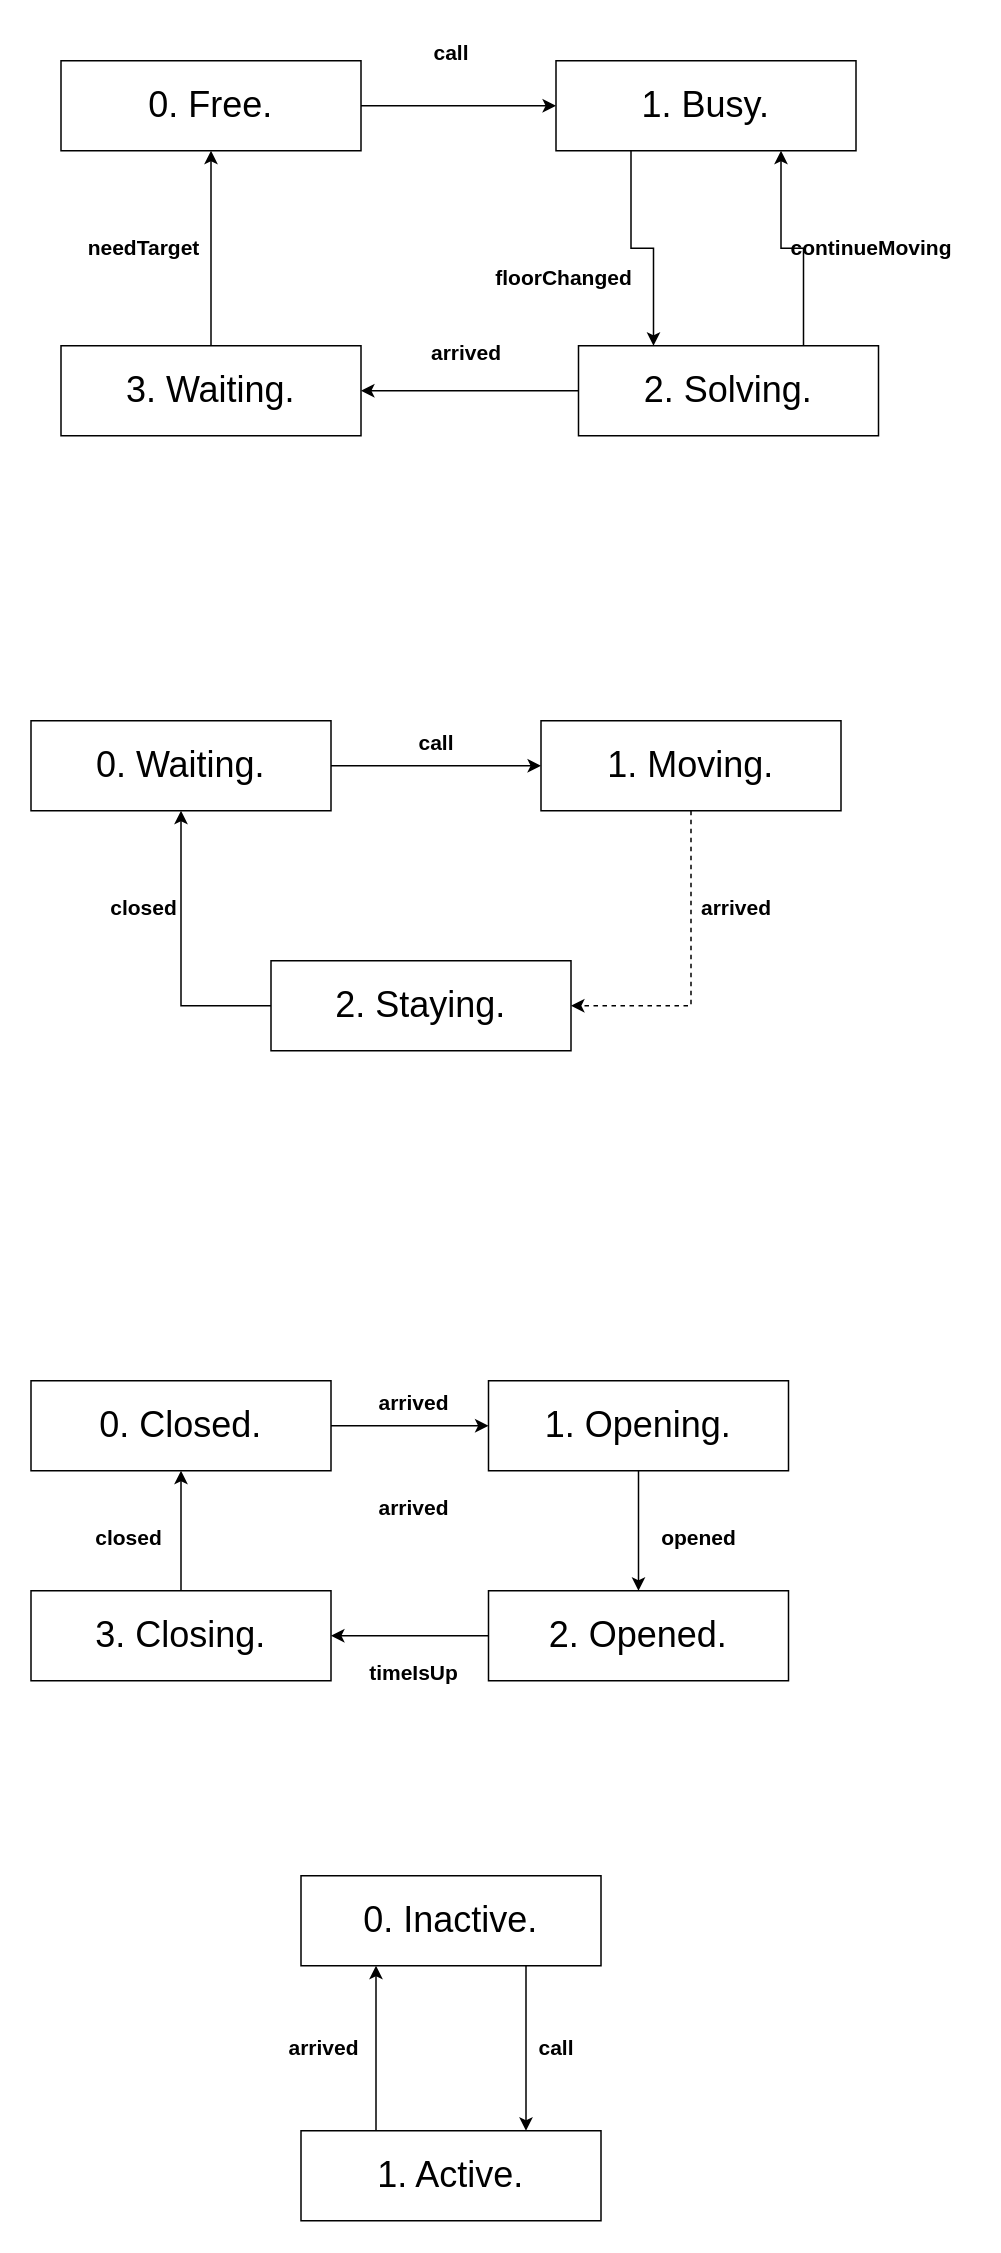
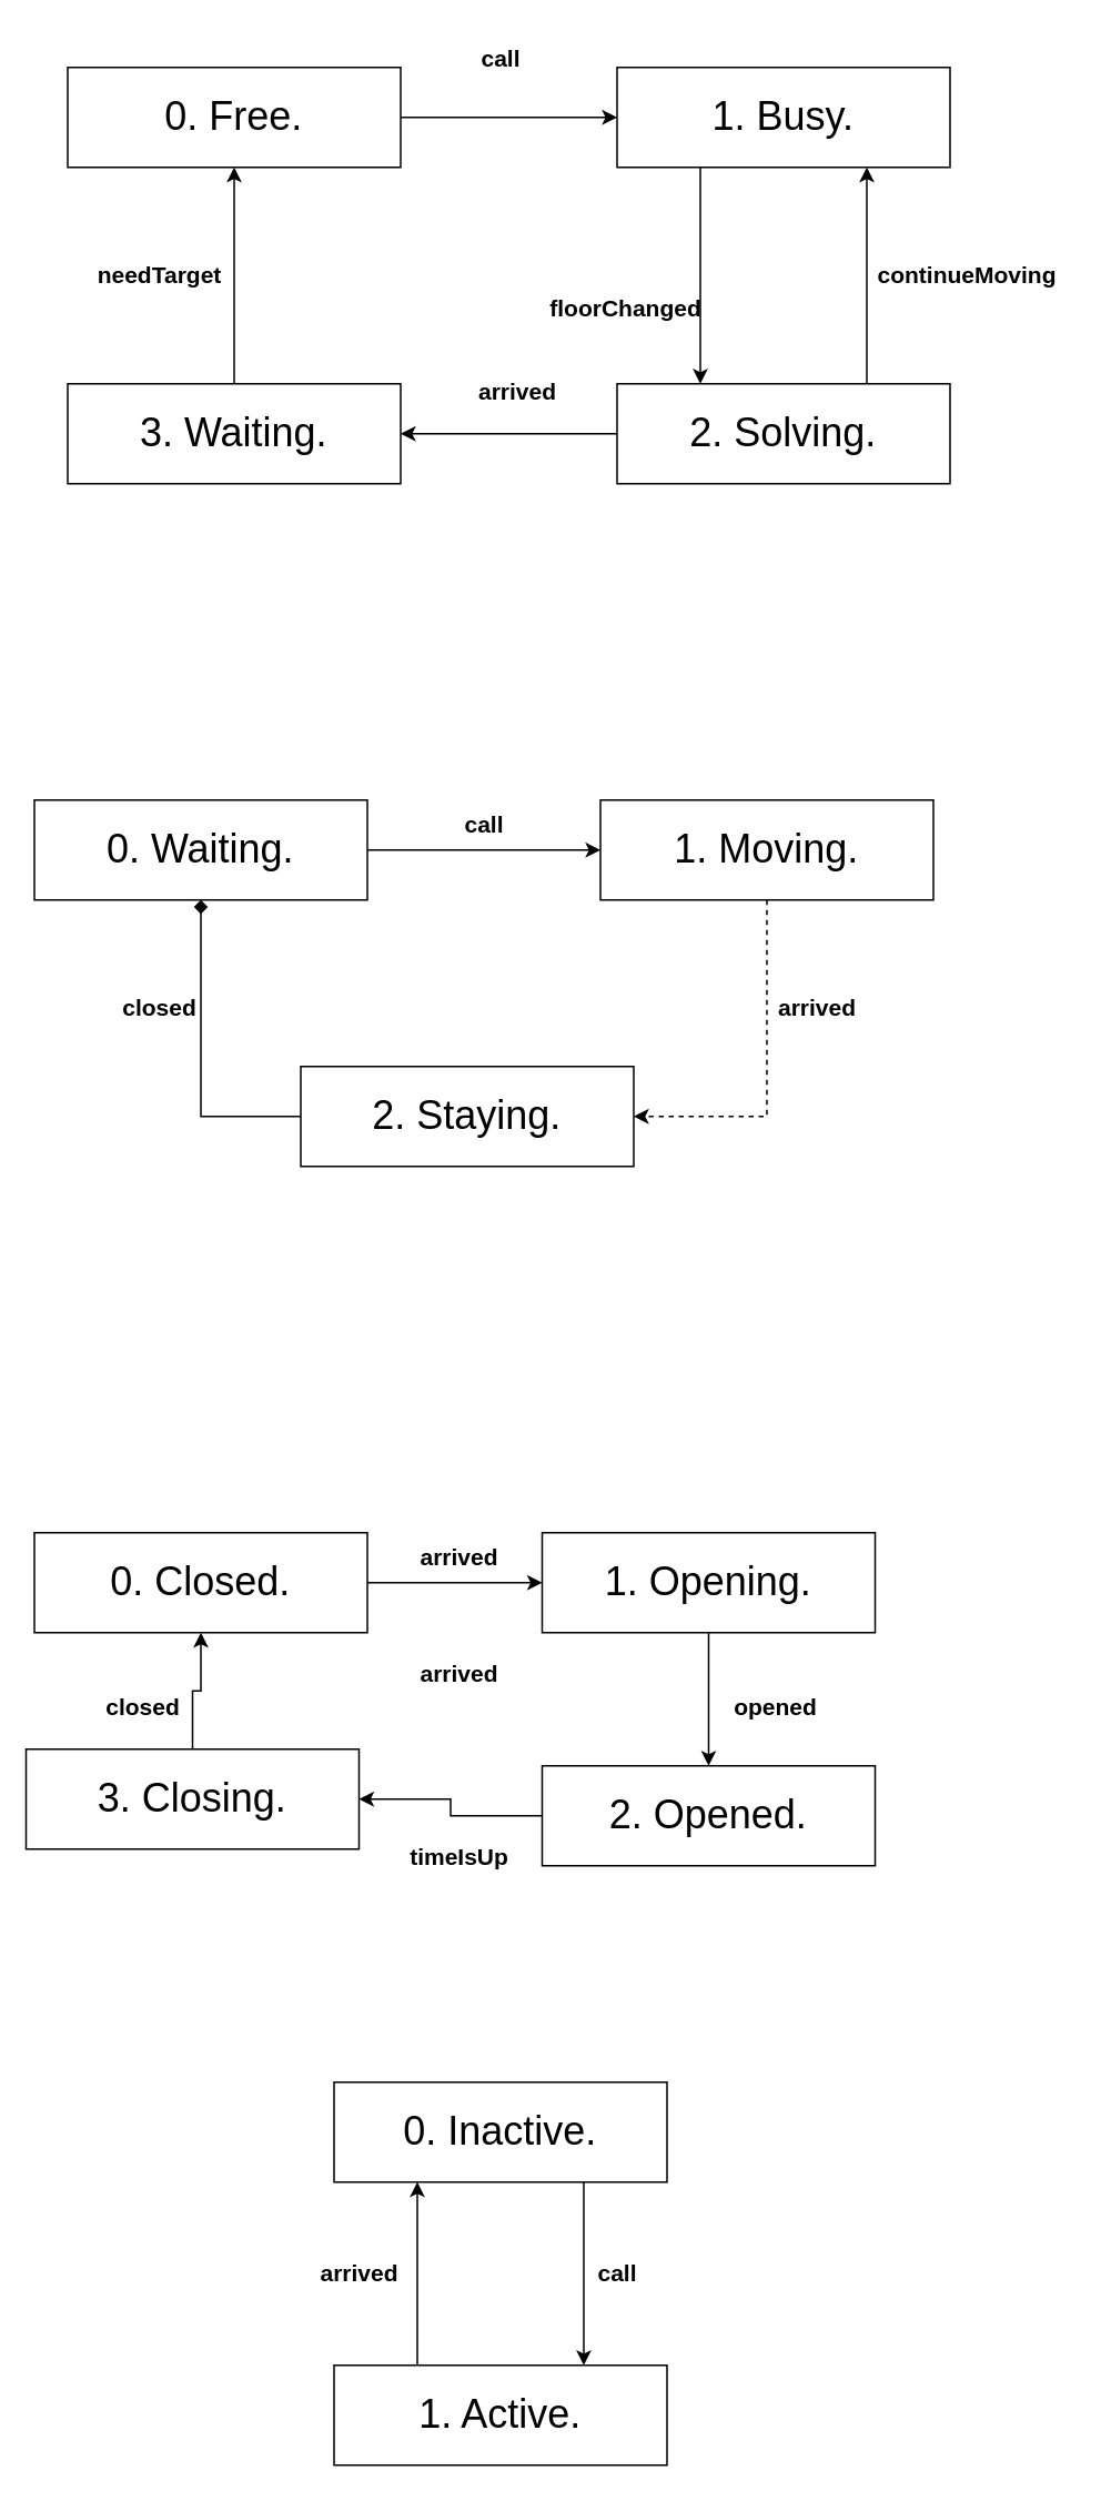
  <mxCell id="0" />
  <mxCell id="1" parent="0" />
  <mxCell id="2" style="edgeStyle=orthogonalEdgeStyle;rounded=0;orthogonalLoop=1;jettySize=auto;html=1;exitX=0.75;exitY=1;exitDx=0;exitDy=0;entryX=0.75;entryY=0;entryDx=0;entryDy=0;" parent="1" source="3" target="5" edge="1"><mxGeometry relative="1" as="geometry" /></mxCell>
  <mxCell id="3" value="&lt;font style=&quot;font-size: 24px;&quot;&gt;0. Inactive.&lt;/font&gt;" style="html=1;whiteSpace=wrap;" parent="1" vertex="1"><mxGeometry x="200" y="1250" width="200" height="60" as="geometry" /></mxCell>
  <mxCell id="4" style="edgeStyle=orthogonalEdgeStyle;rounded=0;orthogonalLoop=1;jettySize=auto;html=1;exitX=0.25;exitY=0;exitDx=0;exitDy=0;entryX=0.25;entryY=1;entryDx=0;entryDy=0;" parent="1" source="5" target="3" edge="1"><mxGeometry relative="1" as="geometry" /></mxCell>
  <mxCell id="5" value="&lt;font style=&quot;font-size: 24px;&quot;&gt;1. Active.&lt;/font&gt;" style="html=1;whiteSpace=wrap;" parent="1" vertex="1"><mxGeometry x="200" y="1420" width="200" height="60" as="geometry" /></mxCell>
  <mxCell id="6" value="&lt;font style=&quot;font-size: 14px;&quot;&gt;&lt;b&gt;call&lt;/b&gt;&lt;/font&gt;" style="text;html=1;align=center;verticalAlign=middle;resizable=0;points=[];autosize=1;strokeColor=none;fillColor=none;" parent="1" vertex="1"><mxGeometry x="345" y="1350" width="50" height="30" as="geometry" /></mxCell>
  <mxCell id="7" value="&lt;font style=&quot;font-size: 14px;&quot;&gt;&lt;b&gt;arrived&lt;br&gt;&lt;/b&gt;&lt;/font&gt;" style="text;html=1;align=center;verticalAlign=middle;resizable=0;points=[];autosize=1;strokeColor=none;fillColor=none;" parent="1" vertex="1"><mxGeometry x="180" y="1350" width="70" height="30" as="geometry" /></mxCell>
  <mxCell id="8" style="edgeStyle=orthogonalEdgeStyle;rounded=0;orthogonalLoop=1;jettySize=auto;html=1;exitX=1;exitY=0.5;exitDx=0;exitDy=0;entryX=0;entryY=0.5;entryDx=0;entryDy=0;" parent="1" source="9" target="11" edge="1"><mxGeometry relative="1" as="geometry" /></mxCell>
  <mxCell id="9" value="&lt;font style=&quot;font-size: 24px;&quot;&gt;0. Closed.&lt;/font&gt;" style="html=1;whiteSpace=wrap;" parent="1" vertex="1"><mxGeometry x="20" y="920" width="200" height="60" as="geometry" /></mxCell>
  <mxCell id="10" style="edgeStyle=orthogonalEdgeStyle;rounded=0;orthogonalLoop=1;jettySize=auto;html=1;exitX=0.5;exitY=1;exitDx=0;exitDy=0;entryX=0.5;entryY=0;entryDx=0;entryDy=0;" parent="1" source="11" target="15" edge="1"><mxGeometry relative="1" as="geometry" /></mxCell>
  <mxCell id="11" value="&lt;font style=&quot;font-size: 24px;&quot;&gt;1. Opening.&lt;/font&gt;" style="html=1;whiteSpace=wrap;" parent="1" vertex="1"><mxGeometry x="325" y="920" width="200" height="60" as="geometry" /></mxCell>
  <mxCell id="12" style="edgeStyle=orthogonalEdgeStyle;rounded=0;orthogonalLoop=1;jettySize=auto;html=1;exitX=0.5;exitY=0;exitDx=0;exitDy=0;entryX=0.5;entryY=1;entryDx=0;entryDy=0;" parent="1" source="13" target="9" edge="1"><mxGeometry relative="1" as="geometry" /></mxCell>
- <mxCell id="13" value="&lt;font style=&quot;font-size: 24px;&quot;&gt;3. Closing.&lt;/font&gt;" style="html=1;whiteSpace=wrap;" parent="1" vertex="1"><mxGeometry x="20" y="1060" width="200" height="60" as="geometry" /></mxCell>
+ <mxCell id="13" value="&lt;font style=&quot;font-size: 24px;&quot;&gt;3. Closing.&lt;/font&gt;" style="html=1;whiteSpace=wrap;" parent="1" vertex="1"><mxGeometry x="15" y="1050" width="200" height="60" as="geometry" /></mxCell>
  <mxCell id="14" style="edgeStyle=orthogonalEdgeStyle;rounded=0;orthogonalLoop=1;jettySize=auto;html=1;exitX=0;exitY=0.5;exitDx=0;exitDy=0;entryX=1;entryY=0.5;entryDx=0;entryDy=0;" parent="1" source="15" target="13" edge="1"><mxGeometry relative="1" as="geometry" /></mxCell>
  <mxCell id="15" value="&lt;font style=&quot;font-size: 24px;&quot;&gt;2. Opened.&lt;/font&gt;" style="html=1;whiteSpace=wrap;" parent="1" vertex="1"><mxGeometry x="325" y="1060" width="200" height="60" as="geometry" /></mxCell>
  <mxCell id="16" value="&lt;font style=&quot;font-size: 14px;&quot;&gt;&lt;b&gt;arrived&lt;br&gt;&lt;/b&gt;&lt;/font&gt;" style="text;html=1;align=center;verticalAlign=middle;resizable=0;points=[];autosize=1;strokeColor=none;fillColor=none;" parent="1" vertex="1"><mxGeometry x="240" y="920" width="70" height="30" as="geometry" /></mxCell>
  <mxCell id="17" value="&lt;font style=&quot;font-size: 14px;&quot;&gt;&lt;b&gt;arrived&lt;br&gt;&lt;/b&gt;&lt;/font&gt;" style="text;html=1;align=center;verticalAlign=middle;resizable=0;points=[];autosize=1;strokeColor=none;fillColor=none;" parent="1" vertex="1"><mxGeometry x="240" y="990" width="70" height="30" as="geometry" /></mxCell>
  <mxCell id="18" value="&lt;font style=&quot;font-size: 14px;&quot;&gt;&lt;b&gt;opened&lt;br&gt;&lt;/b&gt;&lt;/font&gt;" style="text;html=1;align=center;verticalAlign=middle;resizable=0;points=[];autosize=1;strokeColor=none;fillColor=none;" parent="1" vertex="1"><mxGeometry x="430" y="1010" width="70" height="30" as="geometry" /></mxCell>
  <mxCell id="19" value="&lt;font style=&quot;font-size: 14px;&quot;&gt;&lt;b&gt;timeIsUp&lt;br&gt;&lt;/b&gt;&lt;/font&gt;" style="text;html=1;align=center;verticalAlign=middle;resizable=0;points=[];autosize=1;strokeColor=none;fillColor=none;" parent="1" vertex="1"><mxGeometry x="235" y="1100" width="80" height="30" as="geometry" /></mxCell>
  <mxCell id="20" value="&lt;font style=&quot;font-size: 14px;&quot;&gt;&lt;b&gt;closed&lt;br&gt;&lt;/b&gt;&lt;/font&gt;" style="text;html=1;align=center;verticalAlign=middle;resizable=0;points=[];autosize=1;strokeColor=none;fillColor=none;" parent="1" vertex="1"><mxGeometry x="50" y="1010" width="70" height="30" as="geometry" /></mxCell>
  <mxCell id="21" style="edgeStyle=orthogonalEdgeStyle;rounded=0;orthogonalLoop=1;jettySize=auto;html=1;exitX=1;exitY=0.5;exitDx=0;exitDy=0;entryX=0;entryY=0.5;entryDx=0;entryDy=0;" parent="1" source="22" target="24" edge="1"><mxGeometry relative="1" as="geometry" /></mxCell>
  <mxCell id="22" value="&lt;font style=&quot;font-size: 24px;&quot;&gt;0. Waiting.&lt;/font&gt;" style="html=1;whiteSpace=wrap;" parent="1" vertex="1"><mxGeometry x="20" y="480" width="200" height="60" as="geometry" /></mxCell>
  <mxCell id="23" style="edgeStyle=orthogonalEdgeStyle;rounded=0;orthogonalLoop=1;jettySize=auto;html=1;exitX=0.5;exitY=1;exitDx=0;exitDy=0;entryX=1;entryY=0.5;entryDx=0;entryDy=0;dashed=1;" parent="1" source="24" target="26" edge="1"><mxGeometry relative="1" as="geometry" /></mxCell>
  <mxCell id="24" value="&lt;font style=&quot;font-size: 24px;&quot;&gt;1. Moving.&lt;/font&gt;" style="html=1;whiteSpace=wrap;" parent="1" vertex="1"><mxGeometry x="360" y="480" width="200" height="60" as="geometry" /></mxCell>
- <mxCell id="25" style="edgeStyle=orthogonalEdgeStyle;rounded=0;orthogonalLoop=1;jettySize=auto;html=1;exitX=0;exitY=0.5;exitDx=0;exitDy=0;entryX=0.5;entryY=1;entryDx=0;entryDy=0;" parent="1" source="26" target="22" edge="1"><mxGeometry relative="1" as="geometry" /></mxCell>
+ <mxCell id="25" style="edgeStyle=orthogonalEdgeStyle;rounded=0;orthogonalLoop=1;jettySize=auto;html=1;exitX=0;exitY=0.5;exitDx=0;exitDy=0;entryX=0.5;entryY=1;entryDx=0;entryDy=0;endArrow=diamond;" parent="1" source="26" target="22" edge="1"><mxGeometry relative="1" as="geometry" /></mxCell>
  <mxCell id="26" value="&lt;font style=&quot;font-size: 24px;&quot;&gt;2. Staying.&lt;/font&gt;" style="html=1;whiteSpace=wrap;" parent="1" vertex="1"><mxGeometry x="180" y="640" width="200" height="60" as="geometry" /></mxCell>
  <mxCell id="27" value="&lt;font style=&quot;font-size: 14px;&quot;&gt;&lt;b&gt;call&lt;/b&gt;&lt;/font&gt;" style="text;html=1;align=center;verticalAlign=middle;resizable=0;points=[];autosize=1;strokeColor=none;fillColor=none;" parent="1" vertex="1"><mxGeometry x="265" y="480" width="50" height="30" as="geometry" /></mxCell>
  <mxCell id="28" value="&lt;font style=&quot;font-size: 14px;&quot;&gt;&lt;b&gt;arrived&lt;br&gt;&lt;/b&gt;&lt;/font&gt;" style="text;html=1;align=center;verticalAlign=middle;resizable=0;points=[];autosize=1;strokeColor=none;fillColor=none;" parent="1" vertex="1"><mxGeometry x="455" y="590" width="70" height="30" as="geometry" /></mxCell>
  <mxCell id="29" value="&lt;font style=&quot;font-size: 14px;&quot;&gt;&lt;b&gt;closed&lt;br&gt;&lt;/b&gt;&lt;/font&gt;" style="text;html=1;align=center;verticalAlign=middle;resizable=0;points=[];autosize=1;strokeColor=none;fillColor=none;" parent="1" vertex="1"><mxGeometry x="60" y="590" width="70" height="30" as="geometry" /></mxCell>
  <mxCell id="30" style="edgeStyle=orthogonalEdgeStyle;rounded=0;orthogonalLoop=1;jettySize=auto;html=1;exitX=1;exitY=0.5;exitDx=0;exitDy=0;entryX=0;entryY=0.5;entryDx=0;entryDy=0;" parent="1" source="31" target="33" edge="1"><mxGeometry relative="1" as="geometry" /></mxCell>
  <mxCell id="31" value="&lt;font style=&quot;font-size: 24px;&quot;&gt;0. Free.&lt;/font&gt;" style="html=1;whiteSpace=wrap;" parent="1" vertex="1"><mxGeometry x="40" y="40" width="200" height="60" as="geometry" /></mxCell>
  <mxCell id="32" style="edgeStyle=orthogonalEdgeStyle;rounded=0;orthogonalLoop=1;jettySize=auto;html=1;exitX=0.25;exitY=1;exitDx=0;exitDy=0;entryX=0.25;entryY=0;entryDx=0;entryDy=0;" parent="1" source="33" target="38" edge="1"><mxGeometry relative="1" as="geometry" /></mxCell>
  <mxCell id="33" value="&lt;font style=&quot;font-size: 24px;&quot;&gt;1. Busy.&lt;/font&gt;" style="html=1;whiteSpace=wrap;" parent="1" vertex="1"><mxGeometry x="370" y="40" width="200" height="60" as="geometry" /></mxCell>
  <mxCell id="34" value="&lt;font style=&quot;font-size: 14px;&quot;&gt;&lt;b&gt;call&lt;/b&gt;&lt;/font&gt;" style="text;html=1;align=center;verticalAlign=middle;resizable=0;points=[];autosize=1;strokeColor=none;fillColor=none;" parent="1" vertex="1"><mxGeometry x="275" y="20" width="50" height="30" as="geometry" /></mxCell>
  <mxCell id="35" value="&lt;font style=&quot;font-size: 14px;&quot;&gt;&lt;b&gt;needTarget&lt;br&gt;&lt;/b&gt;&lt;/font&gt;" style="text;html=1;align=center;verticalAlign=middle;resizable=0;points=[];autosize=1;strokeColor=none;fillColor=none;" parent="1" vertex="1"><mxGeometry x="45" y="150" width="100" height="30" as="geometry" /></mxCell>
  <mxCell id="36" style="edgeStyle=orthogonalEdgeStyle;rounded=0;orthogonalLoop=1;jettySize=auto;html=1;exitX=0;exitY=0.5;exitDx=0;exitDy=0;entryX=1;entryY=0.5;entryDx=0;entryDy=0;" parent="1" source="38" target="40" edge="1"><mxGeometry relative="1" as="geometry" /></mxCell>
  <mxCell id="37" style="edgeStyle=orthogonalEdgeStyle;rounded=0;orthogonalLoop=1;jettySize=auto;html=1;exitX=0.75;exitY=0;exitDx=0;exitDy=0;entryX=0.75;entryY=1;entryDx=0;entryDy=0;" parent="1" source="38" target="33" edge="1"><mxGeometry relative="1" as="geometry" /></mxCell>
- <mxCell id="38" value="&lt;font style=&quot;font-size: 24px;&quot;&gt;2. Solving.&lt;/font&gt;" style="html=1;whiteSpace=wrap;" parent="1" vertex="1"><mxGeometry x="385" y="230" width="200" height="60" as="geometry" /></mxCell>
+ <mxCell id="38" value="&lt;font style=&quot;font-size: 24px;&quot;&gt;2. Solving.&lt;/font&gt;" style="html=1;whiteSpace=wrap;" parent="1" vertex="1"><mxGeometry x="370" y="230" width="200" height="60" as="geometry" /></mxCell>
  <mxCell id="39" style="edgeStyle=orthogonalEdgeStyle;rounded=0;orthogonalLoop=1;jettySize=auto;html=1;exitX=0.5;exitY=0;exitDx=0;exitDy=0;entryX=0.5;entryY=1;entryDx=0;entryDy=0;" parent="1" source="40" target="31" edge="1"><mxGeometry relative="1" as="geometry" /></mxCell>
  <mxCell id="40" value="&lt;font style=&quot;font-size: 24px;&quot;&gt;3. Waiting.&lt;/font&gt;" style="html=1;whiteSpace=wrap;" parent="1" vertex="1"><mxGeometry x="40" y="230" width="200" height="60" as="geometry" /></mxCell>
  <mxCell id="41" value="&lt;font style=&quot;font-size: 14px;&quot;&gt;&lt;b&gt;arrived&lt;br&gt;&lt;/b&gt;&lt;/font&gt;" style="text;html=1;align=center;verticalAlign=middle;resizable=0;points=[];autosize=1;strokeColor=none;fillColor=none;" parent="1" vertex="1"><mxGeometry x="275" y="220" width="70" height="30" as="geometry" /></mxCell>
  <mxCell id="42" value="&lt;font style=&quot;font-size: 14px;&quot;&gt;&lt;b&gt;floorChanged&lt;br&gt;&lt;/b&gt;&lt;/font&gt;" style="text;html=1;align=center;verticalAlign=middle;resizable=0;points=[];autosize=1;strokeColor=none;fillColor=none;" parent="1" vertex="1"><mxGeometry x="320" y="170" width="110" height="30" as="geometry" /></mxCell>
  <mxCell id="43" value="&lt;font style=&quot;font-size: 14px;&quot;&gt;&lt;b&gt;continueMoving&lt;br&gt;&lt;/b&gt;&lt;/font&gt;" style="text;html=1;align=center;verticalAlign=middle;resizable=0;points=[];autosize=1;strokeColor=none;fillColor=none;" parent="1" vertex="1"><mxGeometry x="515" y="150" width="130" height="30" as="geometry" /></mxCell>
